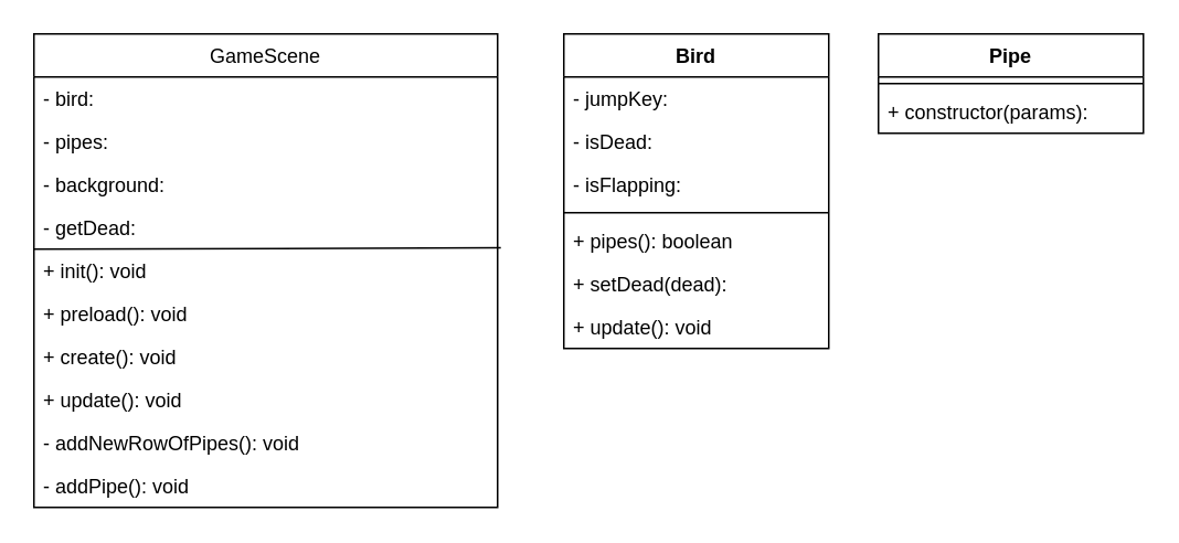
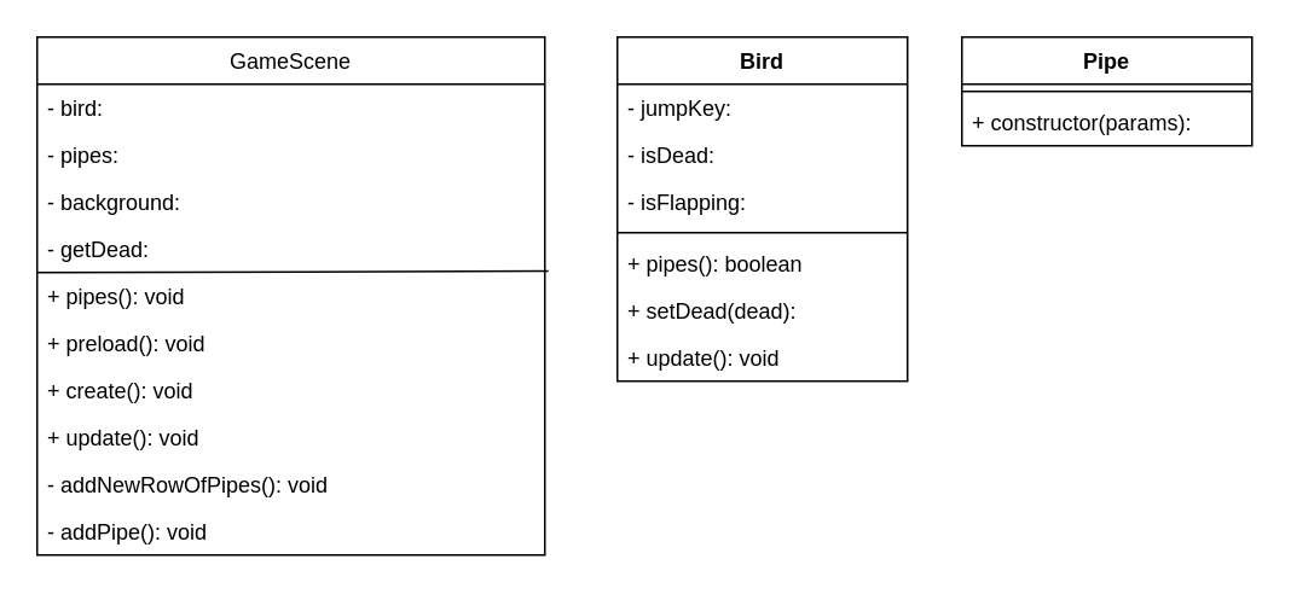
  <mxCell id="0" />
  <mxCell id="1" parent="0" />
  <mxCell id="2" value="GameScene" style="swimlane;fontStyle=0;childLayout=stackLayout;horizontal=1;startSize=26;fillColor=none;horizontalStack=0;resizeParent=1;resizeParentMax=0;resizeLast=0;collapsible=1;marginBottom=0;" parent="1" vertex="1"><mxGeometry x="20" y="20" width="280" height="286" as="geometry" /></mxCell>
  <mxCell id="3" value="- bird:" style="text;strokeColor=none;fillColor=none;align=left;verticalAlign=top;spacingLeft=4;spacingRight=4;overflow=hidden;rotatable=0;points=[[0,0.5],[1,0.5]];portConstraint=eastwest;" parent="2" vertex="1"><mxGeometry y="26" width="280" height="26" as="geometry" /></mxCell>
  <mxCell id="4" value="- pipes:" style="text;strokeColor=none;fillColor=none;align=left;verticalAlign=top;spacingLeft=4;spacingRight=4;overflow=hidden;rotatable=0;points=[[0,0.5],[1,0.5]];portConstraint=eastwest;" parent="2" vertex="1"><mxGeometry y="52" width="280" height="26" as="geometry" /></mxCell>
  <mxCell id="5" value="- background:" style="text;strokeColor=none;fillColor=none;align=left;verticalAlign=top;spacingLeft=4;spacingRight=4;overflow=hidden;rotatable=0;points=[[0,0.5],[1,0.5]];portConstraint=eastwest;" parent="2" vertex="1"><mxGeometry y="78" width="280" height="26" as="geometry" /></mxCell>
  <mxCell id="6" value="- getDead:" style="text;strokeColor=none;fillColor=none;align=left;verticalAlign=top;spacingLeft=4;spacingRight=4;overflow=hidden;rotatable=0;points=[[0,0.5],[1,0.5]];portConstraint=eastwest;" parent="2" vertex="1"><mxGeometry y="104" width="280" height="26" as="geometry" /></mxCell>
  <mxCell id="7" value="" style="edgeStyle=none;orthogonalLoop=1;jettySize=auto;html=1;endArrow=none;endFill=0;entryX=1.007;entryY=0.97;entryDx=0;entryDy=0;entryPerimeter=0;" parent="2" target="6" edge="1"><mxGeometry width="80" relative="1" as="geometry"><mxPoint y="130" as="sourcePoint" /><mxPoint x="80" y="130" as="targetPoint" /><Array as="points" /></mxGeometry></mxCell>
- <mxCell id="8" value="+ init(): void" style="text;strokeColor=none;fillColor=none;align=left;verticalAlign=top;spacingLeft=4;spacingRight=4;overflow=hidden;rotatable=0;points=[[0,0.5],[1,0.5]];portConstraint=eastwest;" parent="2" vertex="1"><mxGeometry y="130" width="280" height="26" as="geometry" /></mxCell>
+ <mxCell id="8" value="+ pipes(): void" style="text;strokeColor=none;fillColor=none;align=left;verticalAlign=top;spacingLeft=4;spacingRight=4;overflow=hidden;rotatable=0;points=[[0,0.5],[1,0.5]];portConstraint=eastwest;" parent="2" vertex="1"><mxGeometry y="130" width="280" height="26" as="geometry" /></mxCell>
  <mxCell id="9" value="+ preload(): void" style="text;strokeColor=none;fillColor=none;align=left;verticalAlign=top;spacingLeft=4;spacingRight=4;overflow=hidden;rotatable=0;points=[[0,0.5],[1,0.5]];portConstraint=eastwest;" parent="2" vertex="1"><mxGeometry y="156" width="280" height="26" as="geometry" /></mxCell>
  <mxCell id="10" value="+ create(): void" style="text;strokeColor=none;fillColor=none;align=left;verticalAlign=top;spacingLeft=4;spacingRight=4;overflow=hidden;rotatable=0;points=[[0,0.5],[1,0.5]];portConstraint=eastwest;" parent="2" vertex="1"><mxGeometry y="182" width="280" height="26" as="geometry" /></mxCell>
  <mxCell id="11" value="+ update(): void" style="text;strokeColor=none;fillColor=none;align=left;verticalAlign=top;spacingLeft=4;spacingRight=4;overflow=hidden;rotatable=0;points=[[0,0.5],[1,0.5]];portConstraint=eastwest;" parent="2" vertex="1"><mxGeometry y="208" width="280" height="26" as="geometry" /></mxCell>
  <mxCell id="12" value="- addNewRowOfPipes(): void" style="text;strokeColor=none;fillColor=none;align=left;verticalAlign=top;spacingLeft=4;spacingRight=4;overflow=hidden;rotatable=0;points=[[0,0.5],[1,0.5]];portConstraint=eastwest;" parent="2" vertex="1"><mxGeometry y="234" width="280" height="26" as="geometry" /></mxCell>
  <mxCell id="13" value="- addPipe(): void" style="text;strokeColor=none;fillColor=none;align=left;verticalAlign=top;spacingLeft=4;spacingRight=4;overflow=hidden;rotatable=0;points=[[0,0.5],[1,0.5]];portConstraint=eastwest;" parent="2" vertex="1"><mxGeometry y="260" width="280" height="26" as="geometry" /></mxCell>
  <mxCell id="14" value="Bird" style="swimlane;fontStyle=1;align=center;verticalAlign=top;childLayout=stackLayout;horizontal=1;startSize=26;horizontalStack=0;resizeParent=1;resizeParentMax=0;resizeLast=0;collapsible=1;marginBottom=0;" vertex="1" parent="1"><mxGeometry x="340" y="20" width="160" height="190" as="geometry" /></mxCell>
  <mxCell id="15" value="- jumpKey: " style="text;strokeColor=none;fillColor=none;align=left;verticalAlign=top;spacingLeft=4;spacingRight=4;overflow=hidden;rotatable=0;points=[[0,0.5],[1,0.5]];portConstraint=eastwest;" vertex="1" parent="14"><mxGeometry y="26" width="160" height="26" as="geometry" /></mxCell>
  <mxCell id="16" value="- isDead: " style="text;strokeColor=none;fillColor=none;align=left;verticalAlign=top;spacingLeft=4;spacingRight=4;overflow=hidden;rotatable=0;points=[[0,0.5],[1,0.5]];portConstraint=eastwest;" vertex="1" parent="14"><mxGeometry y="52" width="160" height="26" as="geometry" /></mxCell>
  <mxCell id="17" value="- isFlapping: " style="text;strokeColor=none;fillColor=none;align=left;verticalAlign=top;spacingLeft=4;spacingRight=4;overflow=hidden;rotatable=0;points=[[0,0.5],[1,0.5]];portConstraint=eastwest;" vertex="1" parent="14"><mxGeometry y="78" width="160" height="26" as="geometry" /></mxCell>
  <mxCell id="18" value="" style="line;strokeWidth=1;fillColor=none;align=left;verticalAlign=middle;spacingTop=-1;spacingLeft=3;spacingRight=3;rotatable=0;labelPosition=right;points=[];portConstraint=eastwest;strokeColor=inherit;" vertex="1" parent="14"><mxGeometry y="104" width="160" height="8" as="geometry" /></mxCell>
  <mxCell id="19" value="+ pipes(): boolean" style="text;strokeColor=none;fillColor=none;align=left;verticalAlign=top;spacingLeft=4;spacingRight=4;overflow=hidden;rotatable=0;points=[[0,0.5],[1,0.5]];portConstraint=eastwest;" vertex="1" parent="14"><mxGeometry y="112" width="160" height="26" as="geometry" /></mxCell>
  <mxCell id="20" value="+ setDead(dead): " style="text;strokeColor=none;fillColor=none;align=left;verticalAlign=top;spacingLeft=4;spacingRight=4;overflow=hidden;rotatable=0;points=[[0,0.5],[1,0.5]];portConstraint=eastwest;" vertex="1" parent="14"><mxGeometry y="138" width="160" height="26" as="geometry" /></mxCell>
  <mxCell id="21" value="+ update(): void" style="text;strokeColor=none;fillColor=none;align=left;verticalAlign=top;spacingLeft=4;spacingRight=4;overflow=hidden;rotatable=0;points=[[0,0.5],[1,0.5]];portConstraint=eastwest;" vertex="1" parent="14"><mxGeometry y="164" width="160" height="26" as="geometry" /></mxCell>
  <mxCell id="22" value="Pipe" style="swimlane;fontStyle=1;align=center;verticalAlign=top;childLayout=stackLayout;horizontal=1;startSize=26;horizontalStack=0;resizeParent=1;resizeParentMax=0;resizeLast=0;collapsible=1;marginBottom=0;" vertex="1" parent="1"><mxGeometry x="530" y="20" width="160" height="60" as="geometry" /></mxCell>
  <mxCell id="23" value="" style="line;strokeWidth=1;fillColor=none;align=left;verticalAlign=middle;spacingTop=-1;spacingLeft=3;spacingRight=3;rotatable=0;labelPosition=right;points=[];portConstraint=eastwest;strokeColor=inherit;" vertex="1" parent="22"><mxGeometry y="26" width="160" height="8" as="geometry" /></mxCell>
  <mxCell id="24" value="+ constructor(params): " style="text;strokeColor=none;fillColor=none;align=left;verticalAlign=top;spacingLeft=4;spacingRight=4;overflow=hidden;rotatable=0;points=[[0,0.5],[1,0.5]];portConstraint=eastwest;" vertex="1" parent="22"><mxGeometry y="34" width="160" height="26" as="geometry" /></mxCell>
